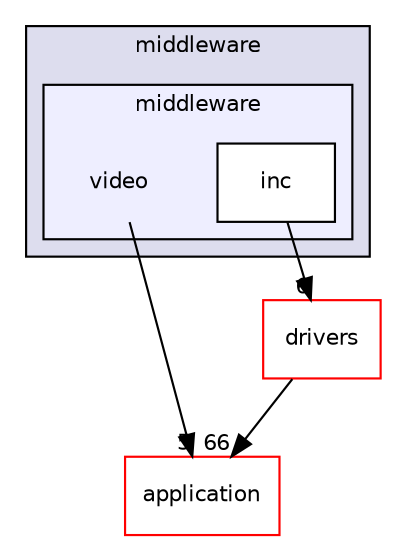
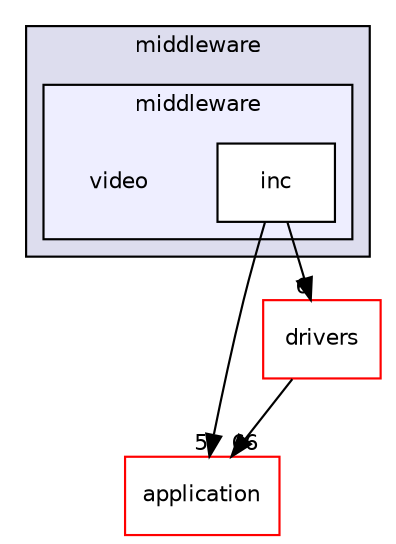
  digraph {
    compound=true
    node [fontname=Helvetica fontsize=10 shape=box color=red fillcolor=white style=filled]
    edge [labeldistance=1.5 labelfontname=Helvetica labelfontsize=10]
    n1 [label=video shape=plaintext color="" fillcolor="" style=""]
    n2 [color=black label=inc]
    n3 [label=application]
    n4 [label=drivers]
    subgraph cluster_1 {
      bgcolor="#ddddee"
      fontname=Helvetica
      fontsize=10
      label=middleware
      pencolor=black
      subgraph cluster_2 {
        bgcolor="#eeeeff"
        fontname=Helvetica
        fontsize=10
        label=middleware
        pencolor=black
        n1
        n2
      }
    }
-   n1 -> n3 [headlabel=5]
+   n2 -> n3 [headlabel=5]
    n2 -> n4 [headlabel=6]
    n4 -> n3 [headlabel=66]
  }
